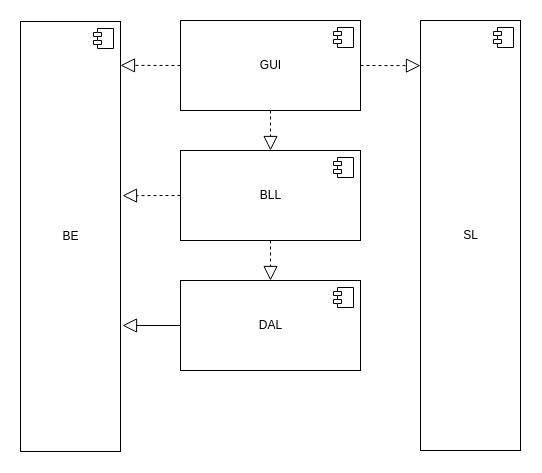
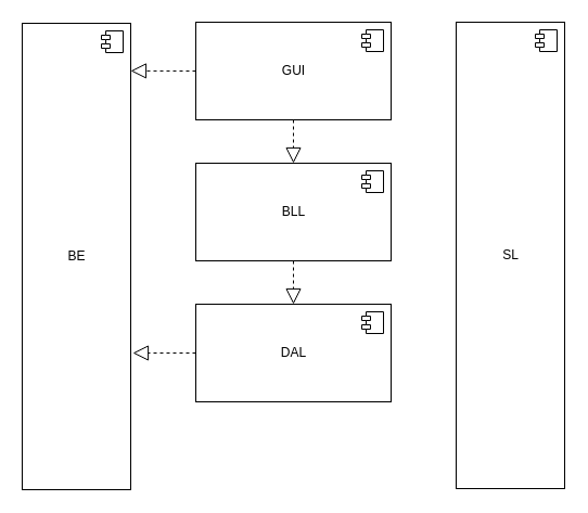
  <mxCell id="0" />
  <mxCell id="1" parent="0" />
  <mxCell id="2" value="BE" style="html=1;dropTarget=0;" vertex="1" parent="1"><mxGeometry x="20" y="21" width="100" height="430" as="geometry" /></mxCell>
  <mxCell id="3" value="" style="shape=component;jettyWidth=8;jettyHeight=4;" vertex="1" parent="2"><mxGeometry x="1" width="20" height="20" relative="1" as="geometry"><mxPoint x="-27" y="7" as="offset" /></mxGeometry></mxCell>
  <mxCell id="4" value="GUI" style="html=1;dropTarget=0;" vertex="1" parent="1"><mxGeometry x="180" y="20" width="180" height="90" as="geometry" /></mxCell>
  <mxCell id="5" value="" style="shape=component;jettyWidth=8;jettyHeight=4;" vertex="1" parent="4"><mxGeometry x="1" width="20" height="20" relative="1" as="geometry"><mxPoint x="-27" y="7" as="offset" /></mxGeometry></mxCell>
  <mxCell id="6" value="BLL" style="html=1;dropTarget=0;" vertex="1" parent="1"><mxGeometry x="180" y="150" width="180" height="90" as="geometry" /></mxCell>
  <mxCell id="7" value="" style="shape=component;jettyWidth=8;jettyHeight=4;" vertex="1" parent="6"><mxGeometry x="1" width="20" height="20" relative="1" as="geometry"><mxPoint x="-27" y="7" as="offset" /></mxGeometry></mxCell>
  <mxCell id="8" value="DAL" style="html=1;dropTarget=0;" vertex="1" parent="1"><mxGeometry x="180" y="280" width="180" height="90" as="geometry" /></mxCell>
  <mxCell id="9" value="" style="shape=component;jettyWidth=8;jettyHeight=4;" vertex="1" parent="8"><mxGeometry x="1" width="20" height="20" relative="1" as="geometry"><mxPoint x="-27" y="7" as="offset" /></mxGeometry></mxCell>
  <mxCell id="10" value="SL" style="html=1;dropTarget=0;" vertex="1" parent="1"><mxGeometry x="420" y="20" width="100" height="430" as="geometry" /></mxCell>
  <mxCell id="11" value="" style="shape=component;jettyWidth=8;jettyHeight=4;" vertex="1" parent="10"><mxGeometry x="1" width="20" height="20" relative="1" as="geometry"><mxPoint x="-27" y="7" as="offset" /></mxGeometry></mxCell>
- <mxCell id="12" value="" style="endArrow=block;dashed=1;endFill=0;endSize=12;html=1;exitX=1;exitY=0.5;exitDx=0;exitDy=0;entryX=0;entryY=0.105;entryDx=0;entryDy=0;entryPerimeter=0;" edge="1" parent="1" source="4" target="10"><mxGeometry width="160" relative="1" as="geometry"><mxPoint x="230" y="101" as="sourcePoint" /><mxPoint x="390" y="101" as="targetPoint" /></mxGeometry></mxCell>
  <mxCell id="13" value="" style="endArrow=block;dashed=1;endFill=0;endSize=12;html=1;exitX=0;exitY=0.5;exitDx=0;exitDy=0;entryX=1;entryY=0.102;entryDx=0;entryDy=0;entryPerimeter=0;" edge="1" parent="1" source="4" target="2"><mxGeometry width="160" relative="1" as="geometry"><mxPoint x="230" y="101" as="sourcePoint" /><mxPoint x="390" y="101" as="targetPoint" /></mxGeometry></mxCell>
  <mxCell id="14" value="" style="endArrow=block;dashed=1;endFill=0;endSize=12;html=1;exitX=0.5;exitY=1;exitDx=0;exitDy=0;entryX=0.5;entryY=0;entryDx=0;entryDy=0;" edge="1" parent="1" source="4" target="6"><mxGeometry width="160" relative="1" as="geometry"><mxPoint x="230" y="101" as="sourcePoint" /><mxPoint x="390" y="101" as="targetPoint" /></mxGeometry></mxCell>
  <mxCell id="15" value="" style="endArrow=block;dashed=1;endFill=0;endSize=12;html=1;exitX=0.5;exitY=1;exitDx=0;exitDy=0;entryX=0.5;entryY=0;entryDx=0;entryDy=0;" edge="1" parent="1" source="6" target="8"><mxGeometry width="160" relative="1" as="geometry"><mxPoint x="230" y="101" as="sourcePoint" /><mxPoint x="390" y="101" as="targetPoint" /></mxGeometry></mxCell>
- <mxCell id="16" value="" style="endArrow=block;dashed=1;endFill=0;endSize=12;html=1;exitX=0;exitY=0.5;exitDx=0;exitDy=0;entryX=1.02;entryY=0.405;entryDx=0;entryDy=0;entryPerimeter=0;" edge="1" parent="1" source="6" target="2"><mxGeometry width="160" relative="1" as="geometry"><mxPoint x="230" y="101" as="sourcePoint" /><mxPoint x="390" y="101" as="targetPoint" /></mxGeometry></mxCell>
- <mxCell id="17" value="" style="endArrow=block;dashed=0;endFill=0;endSize=12;html=1;exitX=0;exitY=0.5;exitDx=0;exitDy=0;entryX=1.02;entryY=0.707;entryDx=0;entryDy=0;entryPerimeter=0;" edge="1" parent="1" source="8" target="2"><mxGeometry width="160" relative="1" as="geometry"><mxPoint x="230" y="101" as="sourcePoint" /><mxPoint x="390" y="101" as="targetPoint" /></mxGeometry></mxCell>
+ <mxCell id="17" value="" style="endArrow=block;dashed=1;endFill=0;endSize=12;html=1;exitX=0;exitY=0.5;exitDx=0;exitDy=0;entryX=1.02;entryY=0.707;entryDx=0;entryDy=0;entryPerimeter=0;" edge="1" parent="1" source="8" target="2"><mxGeometry width="160" relative="1" as="geometry"><mxPoint x="230" y="101" as="sourcePoint" /><mxPoint x="390" y="101" as="targetPoint" /></mxGeometry></mxCell>
